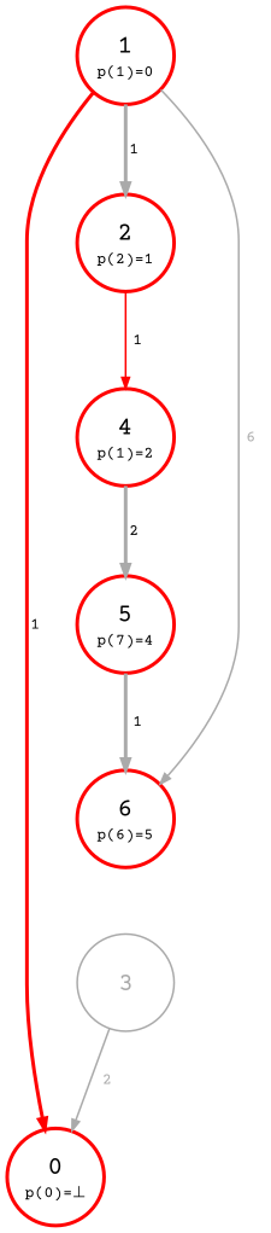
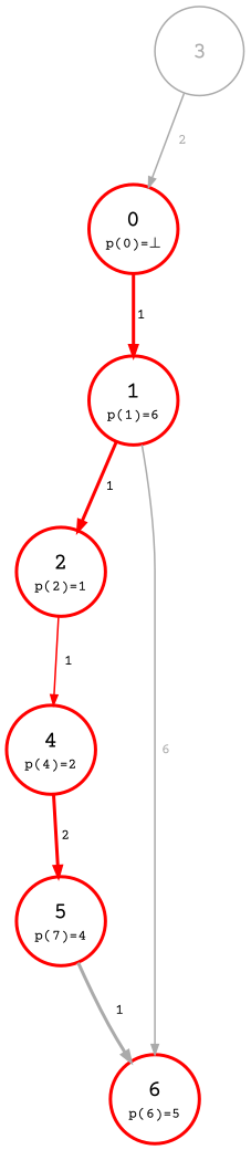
  digraph {
    fontname="Courier Prime"
    scale=1.4
    node [color=red fixedsize=true fontname="Courier Prime" shape=circle style=bold]
    edge [arrowsize=0.6 color=red fontname="Courier Prime" fontsize=9 style=bold]
    n1 [color="#aaaaaa" fontcolor="#aaaaaa" label=<             <table border="0" cellpadding="1" cellspacing="0">                 <tr>                     <td>3</td>                 </tr>             </table>         > width=0.75 style=""]
    n2 [label=<             <table border="0" cellpadding="1" cellspacing="0">                 <tr>                     <td>0</td>                 </tr>                 <tr>                     <td><font point-size="9">p(0)=⊥</font></td>                 </tr>             </table>         > width=0.75]
-   n3 [label=<             <table border="0" cellpadding="1" cellspacing="0">                 <tr>                     <td>1</td>                 </tr>                 <tr>                     <td><font point-size="9">p(1)=0</font></td>                 </tr>             </table>         > width=0.75]
+   n3 [label=<             <table border="0" cellpadding="1" cellspacing="0">                 <tr>                     <td>1</td>                 </tr>                 <tr>                     <td><font point-size="9">p(1)=6</font></td>                 </tr>             </table>         > width=0.75]
    n4 [label=<             <table border="0" cellpadding="1" cellspacing="0">                 <tr>                     <td>2</td>                 </tr>                 <tr>                     <td><font point-size="9">p(2)=1</font></td>                 </tr>             </table>         > width=0.75]
    n5 [label=<             <table border="0" cellpadding="1" cellspacing="0">                 <tr>                     <td>6</td>                 </tr>                 <tr>                     <td><font point-size="9">p(6)=5</font></td>                 </tr>             </table>         > width=0.75]
-   n6 [label=<             <table border="0" cellpadding="1" cellspacing="0">                 <tr>                     <td>4</td>                 </tr>                 <tr>                     <td><font point-size="9">p(1)=2</font></td>                 </tr>             </table>         > width=0.75]
+   n6 [label=<             <table border="0" cellpadding="1" cellspacing="0">                 <tr>                     <td>4</td>                 </tr>                 <tr>                     <td><font point-size="9">p(4)=2</font></td>                 </tr>             </table>         > width=0.75]
    n7 [label=<             <table border="0" cellpadding="1" cellspacing="0">                 <tr>                     <td>5</td>                 </tr>                 <tr>                     <td><font point-size="9">p(7)=4</font></td>                 </tr>             </table>         > width=0.75]
    n1 -> n2 [color="#aaaaaa" fontcolor="#aaaaaa" label=<             <table border="0" cellpadding="4" cellspacing="0">                 <tr>                     <td>2</td>                 </tr>             </table>         > style=""]
-   n3 -> n2 [label=<             <table border="0" cellpadding="2" cellspacing="0">                 <tr>                     <td>1</td>                 </tr>             </table>         >]
-   n3 -> n4 [color="#aaaaaa" label=<             <table border="0" cellpadding="2" cellspacing="0">                 <tr>                     <td>1</td>                 </tr>             </table>         >]
+   n2 -> n3 [label=<             <table border="0" cellpadding="2" cellspacing="0">                 <tr>                     <td>1</td>                 </tr>             </table>         >]
+   n3 -> n4 [label=<             <table border="0" cellpadding="2" cellspacing="0">                 <tr>                     <td>1</td>                 </tr>             </table>         >]
    n3 -> n5 [color="#aaaaaa" fontcolor="#aaaaaa" label=<             <table border="0" cellpadding="4" cellspacing="0">                 <tr>                     <td>6</td>                 </tr>             </table>         > style=""]
    n4 -> n6 [label=<             <table border="0" cellpadding="2" cellspacing="2">                 <tr>                     <td bgcolor="#ffffffcc">1</td>                 </tr>             </table>         > style=solid]
    n5 -> n1 [style=invis color=""]
-   n6 -> n7 [color="#aaaaaa" label=<             <table border="0" cellpadding="2" cellspacing="0">                 <tr>                     <td>2</td>                 </tr>             </table>         >]
+   n6 -> n7 [label=<             <table border="0" cellpadding="2" cellspacing="0">                 <tr>                     <td>2</td>                 </tr>             </table>         >]
    n7 -> n5 [color="#aaaaaa" label=<             <table border="0" cellpadding="2" cellspacing="2">                 <tr>                     <td bgcolor="#ffffffcc">1</td>                 </tr>             </table>         >]
  }
